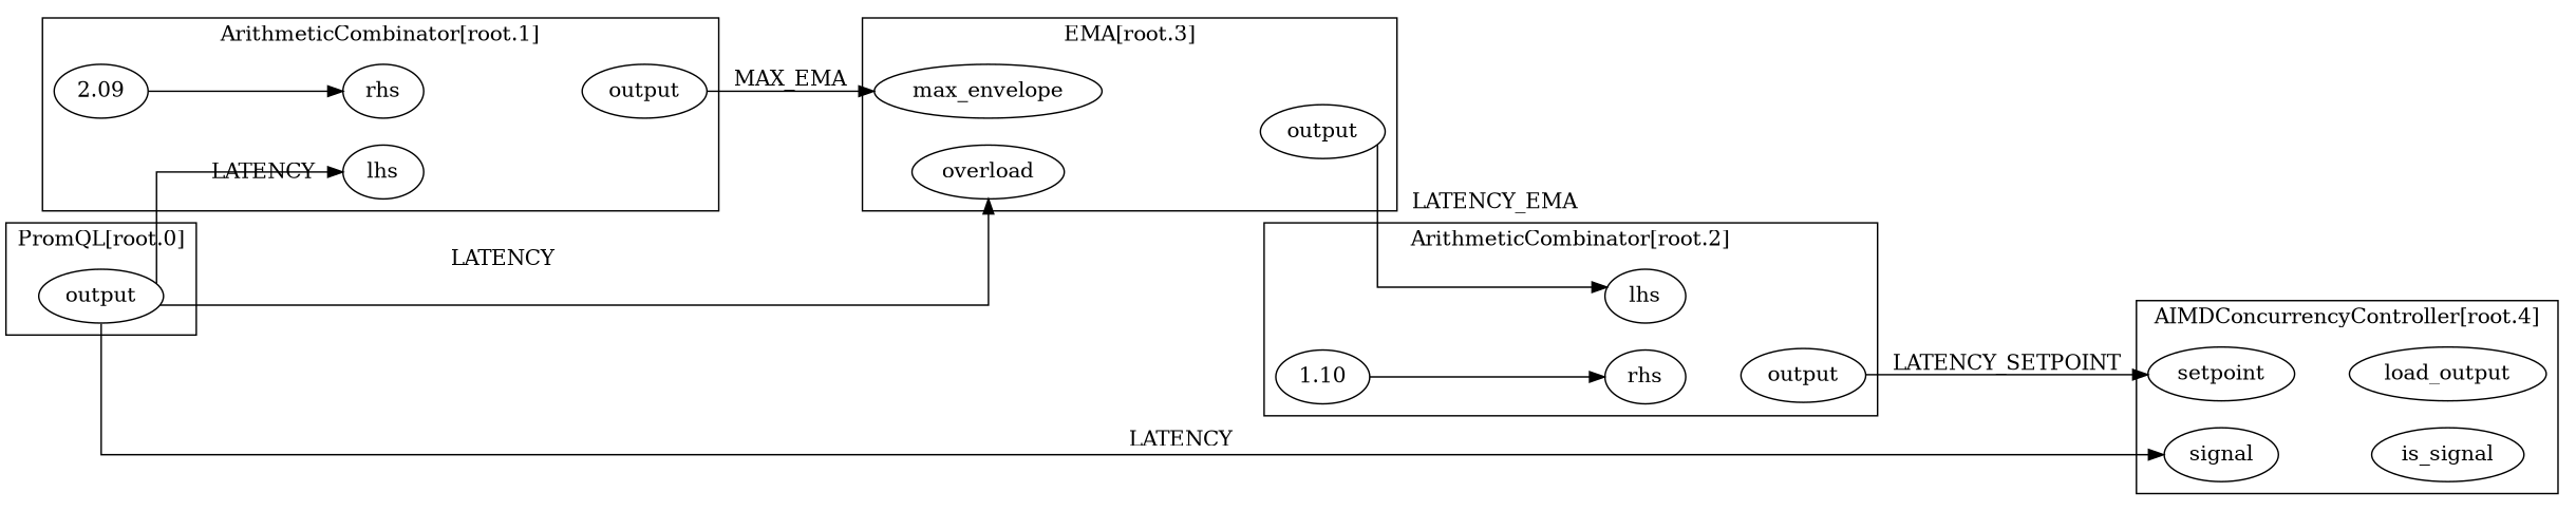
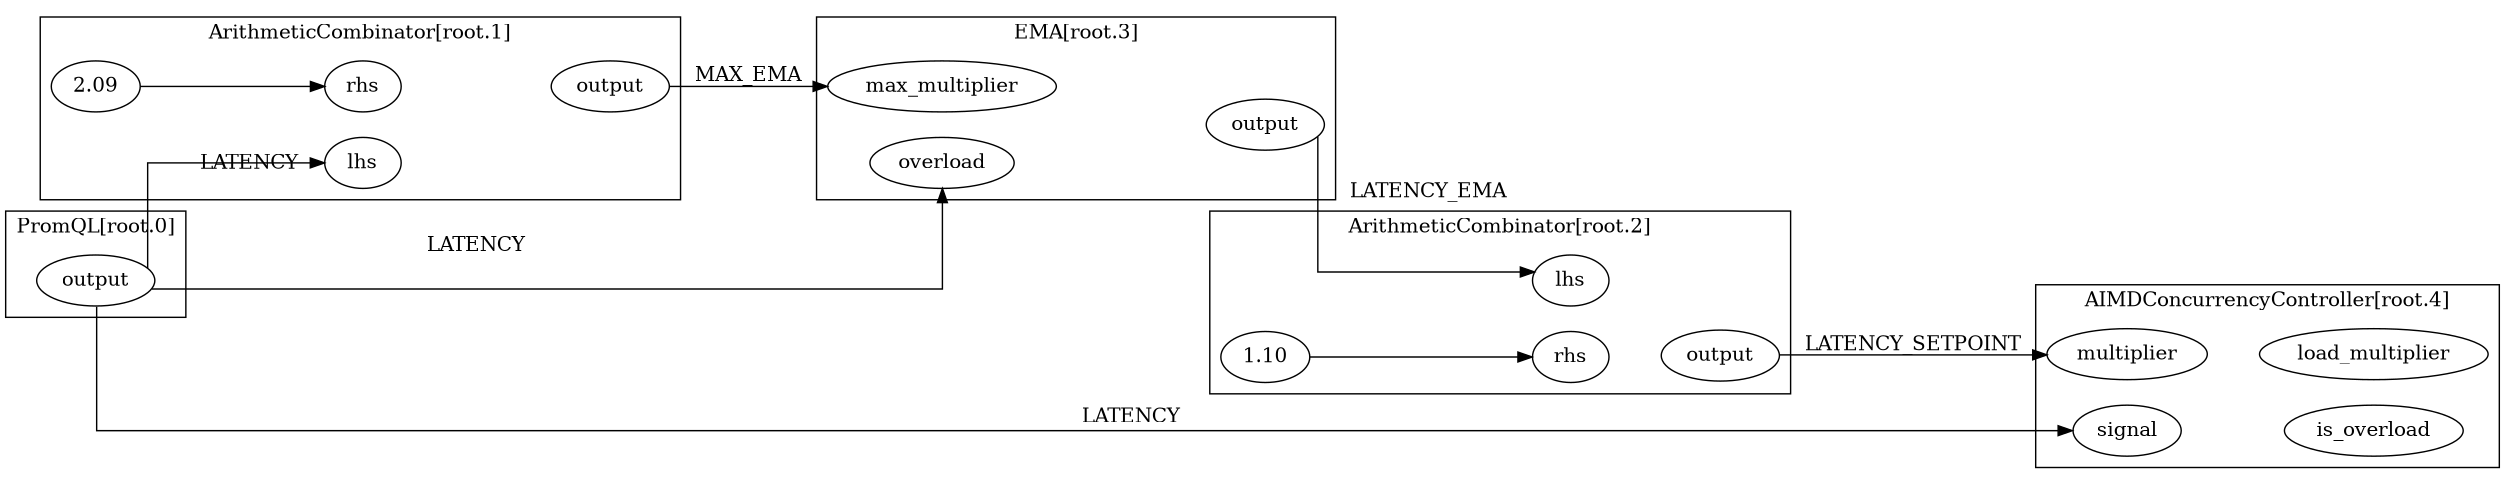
  digraph {
    rankdir=LR
    splines=ortho
-   n1 [label=setpoint]
+   n1 [label=multiplier]
    n2 [label=signal]
-   n3 [label=is_signal]
-   n4 [label=load_output]
+   n3 [label=is_overload]
+   n4 [label=load_multiplier]
    n5 [label=output]
    n6 [label=lhs]
    n7 [label=rhs]
    n8 [label=2.09]
    n9 [label=lhs]
    n10 [label=rhs]
    n11 [label=output]
    n12 [label=1.10]
    n13 [label=overload]
-   n14 [label=max_envelope]
+   n14 [label=max_multiplier]
    n15 [label=output]
    n16 [label=output]
    subgraph cluster_1 {
      label="AIMDConcurrencyController[root.4]"
      subgraph sub_2 {
        label="AIMDConcurrencyController[root.4]"
        rank=same
        n1
        n2
      }
      subgraph sub_3 {
        label="AIMDConcurrencyController[root.4]"
        rank=same
        n3
        n4
      }
    }
    subgraph cluster_4 {
      label="ArithmeticCombinator[root.1]"
      n8
      subgraph sub_5 {
        label="ArithmeticCombinator[root.1]"
        rank=same
        n5
      }
      subgraph sub_6 {
        label="ArithmeticCombinator[root.1]"
        rank=same
        n6
        n7
      }
    }
    subgraph cluster_7 {
      label="ArithmeticCombinator[root.2]"
      n12
      subgraph sub_8 {
        label="ArithmeticCombinator[root.2]"
        rank=same
        n9
        n10
      }
      subgraph sub_9 {
        label="ArithmeticCombinator[root.2]"
        rank=same
        n11
      }
    }
    subgraph cluster_10 {
      label="EMA[root.3]"
      subgraph sub_11 {
        label="EMA[root.3]"
        rank=same
        n13
        n14
      }
      subgraph sub_12 {
        label="EMA[root.3]"
        rank=same
        n15
      }
    }
    subgraph cluster_13 {
      label="PromQL[root.0]"
      subgraph sub_14 {
        label="PromQL[root.0]"
        rank=same
        n16
      }
    }
    n2 -> n4 [style=invis]
    n5 -> n14 [label=MAX_EMA]
    n7 -> n5 [style=invis]
    n8 -> n7
    n10 -> n11 [style=invis]
    n11 -> n1 [label=LATENCY_SETPOINT]
    n12 -> n10
    n14 -> n15 [style=invis]
    n15 -> n9 [label=LATENCY_EMA]
    n16 -> n2 [label=LATENCY]
    n16 -> n6 [label=LATENCY]
    n16 -> n13 [label=LATENCY]
  }
